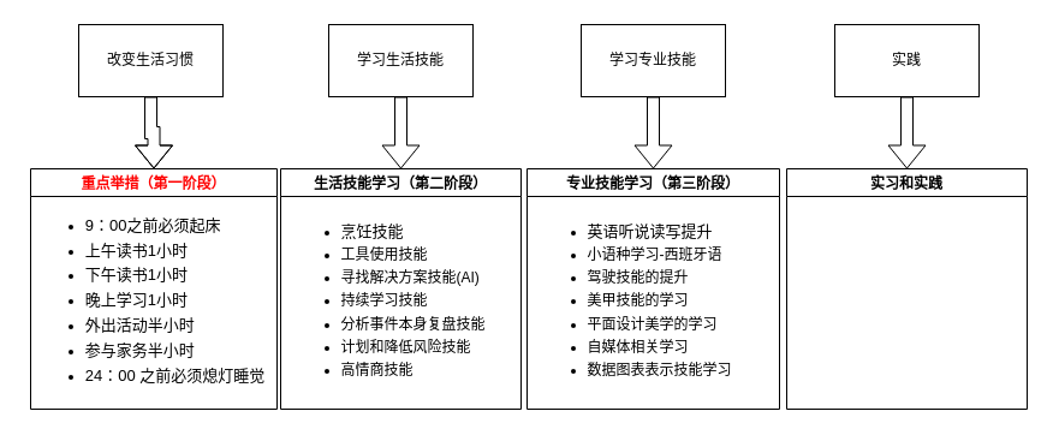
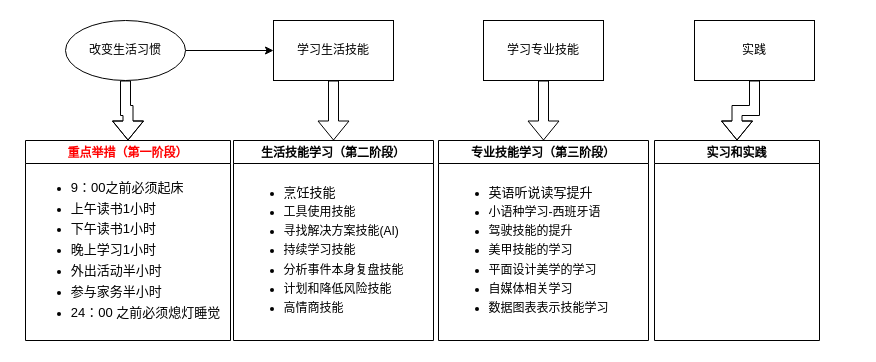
  <mxCell id="0" />
  <mxCell id="1" parent="0" />
  <mxCell id="2" value="重点举措（第一阶段）" style="swimlane;fontColor=#FF0000;" parent="1" vertex="1"><mxGeometry x="25" y="140" width="205" height="200" as="geometry" /></mxCell>
  <mxCell id="3" value="&lt;div style=&quot;line-height: 160%;&quot;&gt;&lt;div style=&quot;text-align: left;&quot;&gt;&lt;ul&gt;&lt;li&gt;&lt;font style=&quot;line-height: 160%; font-size: 13px;&quot;&gt;9：00之前必须起床&lt;/font&gt;&lt;/li&gt;&lt;li&gt;&lt;font style=&quot;line-height: 160%; font-size: 13px;&quot;&gt;上午读书1小时&lt;/font&gt;&lt;/li&gt;&lt;li&gt;&lt;font style=&quot;line-height: 160%; font-size: 13px;&quot;&gt;下午读书1小时&lt;/font&gt;&lt;/li&gt;&lt;li&gt;&lt;font style=&quot;line-height: 160%; font-size: 13px;&quot;&gt;晚上学习1小时&lt;/font&gt;&lt;/li&gt;&lt;li&gt;&lt;font style=&quot;line-height: 160%; font-size: 13px;&quot;&gt;外出活动半小时&lt;/font&gt;&lt;/li&gt;&lt;li&gt;&lt;font style=&quot;line-height: 160%; font-size: 13px;&quot;&gt;参与家务半小时&lt;/font&gt;&lt;/li&gt;&lt;li&gt;&lt;span style=&quot;background-color: transparent; color: light-dark(rgb(0, 0, 0), rgb(255, 255, 255));&quot;&gt;&lt;font style=&quot;line-height: 160%; font-size: 13px;&quot;&gt;24：00 之前必须熄灯睡觉&lt;/font&gt;&lt;/span&gt;&lt;/li&gt;&lt;/ul&gt;&lt;/div&gt;&lt;div&gt;&lt;div&gt;&lt;/div&gt;&lt;/div&gt;&lt;/div&gt;" style="text;html=1;align=center;verticalAlign=middle;resizable=0;points=[];autosize=1;strokeColor=none;fillColor=none;" vertex="1" parent="2"><mxGeometry x="-5" y="20" width="210" height="180" as="geometry" /></mxCell>
  <mxCell id="4" value="" style="group" parent="1" vertex="1" connectable="0"><mxGeometry x="63" y="20" width="700" height="60" as="geometry" /></mxCell>
- <mxCell id="6" value="改变生活习惯" style="rounded=0;whiteSpace=wrap;html=1;" parent="4" vertex="1"><mxGeometry x="2" width="120" height="60" as="geometry" /></mxCell>
+ <mxCell id="5" style="edgeStyle=orthogonalEdgeStyle;rounded=0;orthogonalLoop=1;jettySize=auto;html=1;exitX=1;exitY=0.5;exitDx=0;exitDy=0;" parent="4" source="6" target="7" edge="1"><mxGeometry relative="1" as="geometry" /></mxCell>
+ <mxCell id="6" value="改变生活习惯" style="ellipse;whiteSpace=wrap;html=1;" parent="4" vertex="1"><mxGeometry x="2" width="120" height="60" as="geometry" /></mxCell>
  <mxCell id="7" value="学习生活技能" style="rounded=0;whiteSpace=wrap;html=1;" parent="4" vertex="1"><mxGeometry x="210" width="120" height="60" as="geometry" /></mxCell>
  <mxCell id="8" value="学习专业技能" style="rounded=0;whiteSpace=wrap;html=1;" parent="4" vertex="1"><mxGeometry x="420" width="120" height="60" as="geometry" /></mxCell>
  <mxCell id="9" value="生活技能学习（第二阶段）" style="swimlane;" parent="1" vertex="1"><mxGeometry x="233" y="140" width="200" height="200" as="geometry" /></mxCell>
  <mxCell id="10" value="&lt;div style=&quot;line-height: 160%;&quot;&gt;&lt;div style=&quot;text-align: left;&quot;&gt;&lt;ul&gt;&lt;li&gt;&lt;span style=&quot;font-size: 13px;&quot;&gt;烹饪技能&lt;/span&gt;&lt;/li&gt;&lt;li&gt;工具使用技能&lt;/li&gt;&lt;li&gt;寻找解决方案技能(AI)&lt;/li&gt;&lt;li&gt;持续学习技能&lt;/li&gt;&lt;li&gt;分析事件本身复盘技能&lt;/li&gt;&lt;li&gt;计划和降低风险技能&lt;/li&gt;&lt;li&gt;高情商技能&lt;/li&gt;&lt;/ul&gt;&lt;/div&gt;&lt;div&gt;&lt;div&gt;&lt;/div&gt;&lt;/div&gt;&lt;/div&gt;" style="text;html=1;align=center;verticalAlign=middle;resizable=0;points=[];autosize=1;strokeColor=none;fillColor=none;" vertex="1" parent="9"><mxGeometry y="25" width="180" height="170" as="geometry" /></mxCell>
  <mxCell id="11" value="专业技能学习（第三阶段）" style="swimlane;" parent="1" vertex="1"><mxGeometry x="438" y="140" width="210" height="200" as="geometry" /></mxCell>
  <mxCell id="12" value="&lt;div style=&quot;line-height: 160%;&quot;&gt;&lt;div style=&quot;text-align: left;&quot;&gt;&lt;ul&gt;&lt;li&gt;&lt;span style=&quot;font-size: 13px;&quot;&gt;英语听说读写提升&lt;/span&gt;&lt;/li&gt;&lt;li&gt;小语种学习-西班牙语&lt;/li&gt;&lt;li&gt;驾驶技能的提升&lt;/li&gt;&lt;li&gt;美甲技能的学习&lt;/li&gt;&lt;li&gt;平面设计美学的学习&lt;/li&gt;&lt;li&gt;自媒体相关学习&lt;/li&gt;&lt;li&gt;数据图表表示技能学习&lt;/li&gt;&lt;/ul&gt;&lt;/div&gt;&lt;div&gt;&lt;div&gt;&lt;/div&gt;&lt;/div&gt;&lt;/div&gt;" style="text;html=1;align=center;verticalAlign=middle;resizable=0;points=[];autosize=1;strokeColor=none;fillColor=none;" vertex="1" parent="11"><mxGeometry y="25" width="180" height="170" as="geometry" /></mxCell>
- <mxCell id="13" value="实习和实践" style="swimlane;" parent="1" vertex="1"><mxGeometry x="654" y="140" width="200" height="200" as="geometry" /></mxCell>
+ <mxCell id="13" value="实习和实践" style="swimlane;" parent="1" vertex="1"><mxGeometry x="654" y="140" width="165" height="200" as="geometry" /></mxCell>
  <mxCell id="14" style="edgeStyle=orthogonalEdgeStyle;shape=flexArrow;rounded=0;orthogonalLoop=1;jettySize=auto;html=1;exitX=0.5;exitY=1;exitDx=0;exitDy=0;entryX=0.5;entryY=0;entryDx=0;entryDy=0;" edge="1" parent="1" source="15" target="13"><mxGeometry relative="1" as="geometry" /></mxCell>
  <mxCell id="15" value="实践" style="rounded=0;whiteSpace=wrap;html=1;" parent="1" vertex="1"><mxGeometry x="694" y="20" width="120" height="60" as="geometry" /></mxCell>
  <mxCell id="16" style="edgeStyle=orthogonalEdgeStyle;shape=flexArrow;rounded=0;orthogonalLoop=1;jettySize=auto;html=1;exitX=0.5;exitY=1;exitDx=0;exitDy=0;entryX=0.5;entryY=0;entryDx=0;entryDy=0;" edge="1" parent="1" source="6" target="2"><mxGeometry relative="1" as="geometry" /></mxCell>
  <mxCell id="17" style="edgeStyle=orthogonalEdgeStyle;shape=flexArrow;rounded=0;orthogonalLoop=1;jettySize=auto;html=1;exitX=0.5;exitY=1;exitDx=0;exitDy=0;entryX=0.5;entryY=0;entryDx=0;entryDy=0;" edge="1" parent="1" source="7" target="9"><mxGeometry relative="1" as="geometry" /></mxCell>
  <mxCell id="18" style="edgeStyle=orthogonalEdgeStyle;shape=flexArrow;rounded=0;orthogonalLoop=1;jettySize=auto;html=1;exitX=0.5;exitY=1;exitDx=0;exitDy=0;entryX=0.5;entryY=0;entryDx=0;entryDy=0;" edge="1" parent="1" source="8" target="11"><mxGeometry relative="1" as="geometry" /></mxCell>
